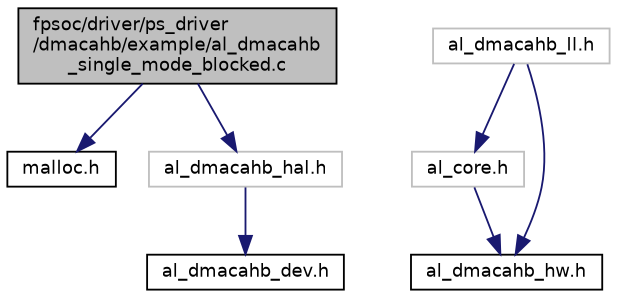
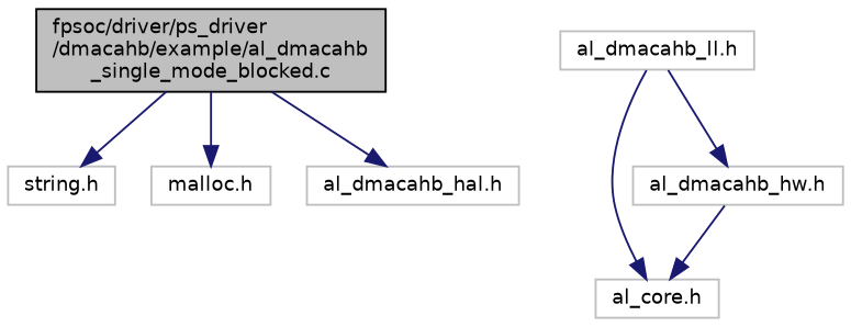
  digraph {
    node [color=grey75 fillcolor=white fontname=Helvetica fontsize=10 shape=record style=filled]
    edge [color=midnightblue fontname=Helvetica fontsize=10 labelfontname=Helvetica labelfontsize=10 style=solid]
    n1 [color=black fillcolor=grey75 fontcolor=black height=0.2 label="fpsoc/driver/ps_driver\l/dmacahb/example/al_dmacahb\l_single_mode_blocked.c" width=0.4]
-   n3 [color=black height=0.2 label="malloc.h" width=0.4]
+   n2 [height=0.2 label="string.h" width=0.4]
+   n3 [height=0.2 label="malloc.h" width=0.4]
    n4 [height=0.2 label="al_dmacahb_hal.h" width=0.4]
-   n5 [color=black height=0.2 label="al_dmacahb_dev.h" width=0.4]
    n6 [height=0.2 label="al_dmacahb_ll.h" width=0.4]
    n7 [height=0.2 label="al_core.h" width=0.4]
-   n8 [color=black height=0.2 label="al_dmacahb_hw.h" width=0.4]
+   n8 [height=0.2 label="al_dmacahb_hw.h" width=0.4]
+   n1 -> n2
    n1 -> n3
    n1 -> n4
-   n4 -> n5
    n6 -> n7
    n6 -> n8
-   n7 -> n8
+   n8 -> n7
  }
